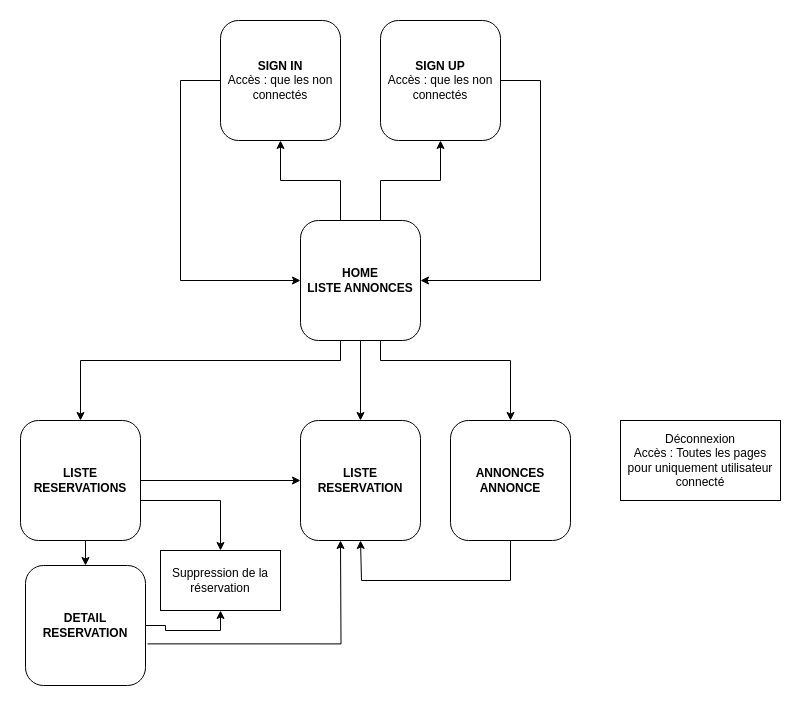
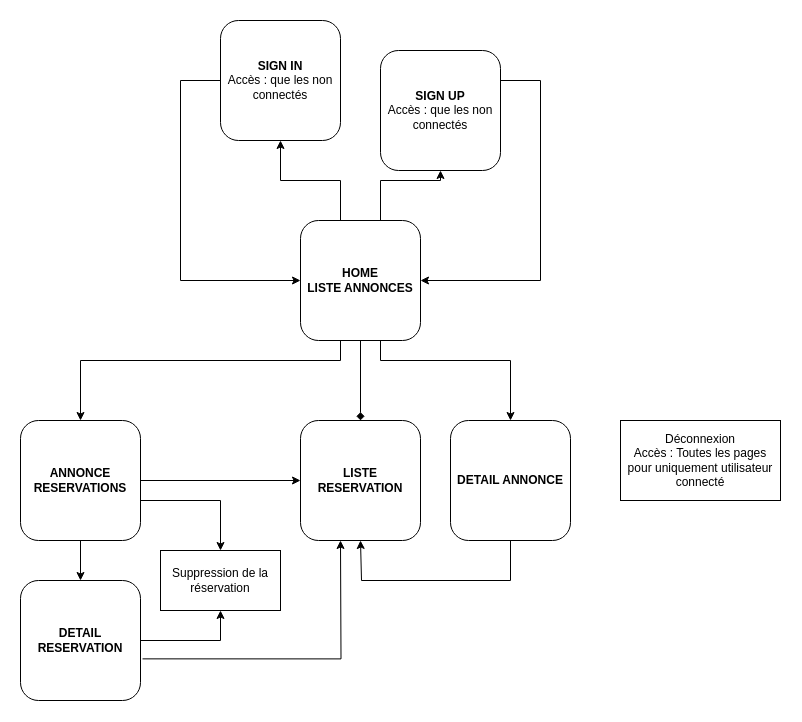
  <mxCell id="0" />
  <mxCell id="1" parent="0" />
  <mxCell id="2" style="edgeStyle=orthogonalEdgeStyle;rounded=0;orthogonalLoop=1;jettySize=auto;html=1;entryX=0;entryY=0.5;entryDx=0;entryDy=0;" edge="1" parent="1" target="11"><mxGeometry relative="1" as="geometry"><mxPoint x="150" y="180" as="targetPoint" /><mxPoint x="220" y="70" as="sourcePoint" /><Array as="points"><mxPoint x="220" y="80" /><mxPoint x="180" y="80" /><mxPoint x="180" y="280" /></Array></mxGeometry></mxCell>
  <mxCell id="3" value="&lt;div&gt;&lt;b&gt;SIGN IN&lt;/b&gt;&lt;/div&gt;&lt;div&gt;Accès : que les non connectés&lt;/div&gt;" style="rounded=1;whiteSpace=wrap;html=1;" parent="1" vertex="1"><mxGeometry x="220" y="20" width="120" height="120" as="geometry" /></mxCell>
  <mxCell id="4" style="edgeStyle=orthogonalEdgeStyle;rounded=0;orthogonalLoop=1;jettySize=auto;html=1;exitX=1;exitY=0.5;exitDx=0;exitDy=0;entryX=1;entryY=0.5;entryDx=0;entryDy=0;" edge="1" parent="1" source="5" target="11"><mxGeometry relative="1" as="geometry"><mxPoint x="540" y="280" as="targetPoint" /><Array as="points"><mxPoint x="540" y="80" /><mxPoint x="540" y="280" /></Array></mxGeometry></mxCell>
- <mxCell id="5" value="&lt;b&gt;SIGN UP&lt;/b&gt;&lt;div&gt;Accès : que les non connectés&lt;/div&gt;" style="rounded=1;whiteSpace=wrap;html=1;" parent="1" vertex="1"><mxGeometry x="380" y="20" width="120" height="120" as="geometry" /></mxCell>
+ <mxCell id="5" value="&lt;b&gt;SIGN UP&lt;/b&gt;&lt;div&gt;Accès : que les non connectés&lt;/div&gt;" style="rounded=1;whiteSpace=wrap;html=1;" parent="1" vertex="1"><mxGeometry x="380" y="50" width="120" height="120" as="geometry" /></mxCell>
  <mxCell id="6" style="edgeStyle=orthogonalEdgeStyle;rounded=0;orthogonalLoop=1;jettySize=auto;html=1;entryX=0.5;entryY=1;entryDx=0;entryDy=0;" edge="1" parent="1" source="11" target="3"><mxGeometry relative="1" as="geometry"><Array as="points"><mxPoint x="340" y="180" /><mxPoint x="280" y="180" /></Array></mxGeometry></mxCell>
  <mxCell id="7" style="edgeStyle=orthogonalEdgeStyle;rounded=0;orthogonalLoop=1;jettySize=auto;html=1;entryX=0.5;entryY=1;entryDx=0;entryDy=0;" edge="1" parent="1" source="11" target="5"><mxGeometry relative="1" as="geometry"><Array as="points"><mxPoint x="380" y="180" /><mxPoint x="440" y="180" /></Array></mxGeometry></mxCell>
- <mxCell id="8" style="edgeStyle=orthogonalEdgeStyle;rounded=0;orthogonalLoop=1;jettySize=auto;html=1;entryX=0.5;entryY=0;entryDx=0;entryDy=0;" edge="1" parent="1" source="11" target="22"><mxGeometry relative="1" as="geometry" /></mxCell>
+ <mxCell id="8" style="edgeStyle=orthogonalEdgeStyle;rounded=0;orthogonalLoop=1;jettySize=auto;html=1;entryX=0.5;entryY=0;entryDx=0;entryDy=0;endArrow=diamond;" edge="1" parent="1" source="11" target="22"><mxGeometry relative="1" as="geometry" /></mxCell>
  <mxCell id="9" style="edgeStyle=orthogonalEdgeStyle;rounded=0;orthogonalLoop=1;jettySize=auto;html=1;entryX=0.5;entryY=0;entryDx=0;entryDy=0;" edge="1" parent="1" source="11" target="13"><mxGeometry relative="1" as="geometry"><Array as="points"><mxPoint x="380" y="360" /><mxPoint x="510" y="360" /></Array></mxGeometry></mxCell>
  <mxCell id="10" style="edgeStyle=orthogonalEdgeStyle;rounded=0;orthogonalLoop=1;jettySize=auto;html=1;entryX=0.5;entryY=0;entryDx=0;entryDy=0;" edge="1" parent="1" source="11" target="20"><mxGeometry relative="1" as="geometry"><Array as="points"><mxPoint x="340" y="360" /><mxPoint x="80" y="360" /></Array></mxGeometry></mxCell>
  <mxCell id="11" value="&lt;div&gt;&lt;b&gt;HOME&lt;/b&gt;&lt;/div&gt;&lt;div&gt;&lt;b&gt;LISTE ANNONCES&lt;/b&gt;&lt;/div&gt;" style="rounded=1;whiteSpace=wrap;html=1;" parent="1" vertex="1"><mxGeometry x="300" y="220" width="120" height="120" as="geometry" /></mxCell>
  <mxCell id="12" style="edgeStyle=orthogonalEdgeStyle;rounded=0;orthogonalLoop=1;jettySize=auto;html=1;entryX=0.5;entryY=1;entryDx=0;entryDy=0;" edge="1" parent="1" source="13" target="22"><mxGeometry relative="1" as="geometry"><mxPoint x="360" y="620" as="targetPoint" /><Array as="points"><mxPoint x="510" y="580" /><mxPoint x="361" y="580" /></Array></mxGeometry></mxCell>
- <mxCell id="13" value="&lt;div&gt;&lt;b&gt;ANNONCES ANNONCE&lt;/b&gt;&lt;/div&gt;" style="rounded=1;whiteSpace=wrap;html=1;" parent="1" vertex="1"><mxGeometry x="450" y="420" width="120" height="120" as="geometry" /></mxCell>
+ <mxCell id="13" value="&lt;div&gt;&lt;b&gt;DETAIL ANNONCE&lt;/b&gt;&lt;/div&gt;" style="rounded=1;whiteSpace=wrap;html=1;" parent="1" vertex="1"><mxGeometry x="450" y="420" width="120" height="120" as="geometry" /></mxCell>
  <mxCell id="14" style="edgeStyle=orthogonalEdgeStyle;rounded=0;orthogonalLoop=1;jettySize=auto;html=1;entryX=0.5;entryY=1;entryDx=0;entryDy=0;" edge="1" parent="1" source="16" target="21"><mxGeometry relative="1" as="geometry" /></mxCell>
  <mxCell id="15" style="edgeStyle=orthogonalEdgeStyle;rounded=0;orthogonalLoop=1;jettySize=auto;html=1;exitX=1.017;exitY=0.653;exitDx=0;exitDy=0;exitPerimeter=0;" edge="1" parent="1" source="16"><mxGeometry relative="1" as="geometry"><mxPoint x="60" y="700" as="sourcePoint" /><mxPoint x="340" y="540" as="targetPoint" /></mxGeometry></mxCell>
- <mxCell id="16" value="&lt;div&gt;&lt;b&gt;DETAIL RESERVATION&lt;/b&gt;&lt;/div&gt;" style="rounded=1;whiteSpace=wrap;html=1;" parent="1" vertex="1"><mxGeometry x="25" y="565" width="120" height="120" as="geometry" /></mxCell>
+ <mxCell id="16" value="&lt;div&gt;&lt;b&gt;DETAIL RESERVATION&lt;/b&gt;&lt;/div&gt;" style="rounded=1;whiteSpace=wrap;html=1;" parent="1" vertex="1"><mxGeometry x="20" y="580" width="120" height="120" as="geometry" /></mxCell>
  <mxCell id="17" style="edgeStyle=orthogonalEdgeStyle;rounded=0;orthogonalLoop=1;jettySize=auto;html=1;exitX=0.5;exitY=1;exitDx=0;exitDy=0;entryX=0.5;entryY=0;entryDx=0;entryDy=0;" edge="1" parent="1" source="20" target="16"><mxGeometry relative="1" as="geometry" /></mxCell>
  <mxCell id="18" style="edgeStyle=orthogonalEdgeStyle;rounded=0;orthogonalLoop=1;jettySize=auto;html=1;entryX=0.5;entryY=0;entryDx=0;entryDy=0;" edge="1" parent="1" source="20" target="21"><mxGeometry relative="1" as="geometry"><Array as="points"><mxPoint x="220" y="500" /></Array></mxGeometry></mxCell>
  <mxCell id="19" style="edgeStyle=orthogonalEdgeStyle;rounded=0;orthogonalLoop=1;jettySize=auto;html=1;entryX=0;entryY=0.5;entryDx=0;entryDy=0;" edge="1" parent="1" source="20" target="22"><mxGeometry relative="1" as="geometry" /></mxCell>
- <mxCell id="20" value="&lt;div&gt;&lt;b&gt;LISTE RESERVATIONS&lt;/b&gt;&lt;/div&gt;" style="rounded=1;whiteSpace=wrap;html=1;" parent="1" vertex="1"><mxGeometry x="20" y="420" width="120" height="120" as="geometry" /></mxCell>
+ <mxCell id="20" value="&lt;div&gt;&lt;b&gt;ANNONCE RESERVATIONS&lt;/b&gt;&lt;/div&gt;" style="rounded=1;whiteSpace=wrap;html=1;" parent="1" vertex="1"><mxGeometry x="20" y="420" width="120" height="120" as="geometry" /></mxCell>
  <mxCell id="21" value="Suppression de la réservation" style="rounded=0;whiteSpace=wrap;html=1;" parent="1" vertex="1"><mxGeometry x="160" y="550" width="120" height="60" as="geometry" /></mxCell>
  <mxCell id="22" value="&lt;div&gt;&lt;b&gt;LISTE RESERVATION&lt;/b&gt;&lt;/div&gt;" style="rounded=1;whiteSpace=wrap;html=1;" parent="1" vertex="1"><mxGeometry x="300" y="420" width="120" height="120" as="geometry" /></mxCell>
  <mxCell id="23" value="Déconnexion&lt;div&gt;Accès : Toutes les pages pour uniquement utilisateur connecté&lt;/div&gt;" style="rounded=0;whiteSpace=wrap;html=1;" vertex="1" parent="1"><mxGeometry x="620" y="420" width="160" height="80" as="geometry" /></mxCell>
